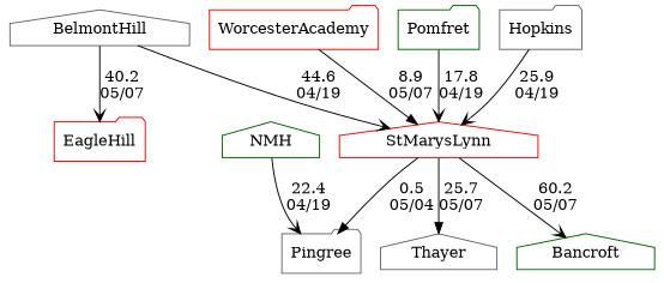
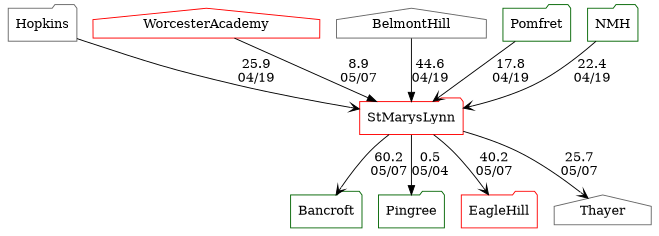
  digraph {
    node [color=gray40 shape=folder]
    edge [arrowhead=vee random=random weight=75]
    Hopkins
-   StMarysLynn [color=red shape=house]
-   Bancroft [color=darkgreen shape=house]
-   Pingree
+   StMarysLynn [color=red]
+   Bancroft [color=darkgreen]
+   Pingree [color=darkgreen]
    EagleHill [color=red]
    Thayer [shape=house]
-   WorcesterAcademy [color=red]
+   WorcesterAcademy [color=red shape=house]
    BelmontHill [shape=house]
    Pomfret [color=darkgreen]
-   NMH [color=darkgreen shape=house]
+   NMH [color=darkgreen]
    Hopkins -> StMarysLynn [label="25.9\n04/19"]
    StMarysLynn -> Bancroft [label="60.2\n05/07" weight=40]
    StMarysLynn -> Pingree [arrowhead=normal label="0.5\n05/04" weight=100]
-   BelmontHill -> EagleHill [label="40.2\n05/07" weight=60]
-   StMarysLynn -> Thayer [arrowhead=normal label="25.7\n05/07"]
+   StMarysLynn -> EagleHill [label="40.2\n05/07" weight=60]
+   StMarysLynn -> Thayer [label="25.7\n05/07"]
    WorcesterAcademy -> StMarysLynn [arrowhead=normal label="8.9\n05/07" weight=92]
-   BelmontHill -> StMarysLynn [label="44.6\n04/19" weight=56]
+   BelmontHill -> StMarysLynn [arrowhead=normal label="44.6\n04/19" weight=56]
    Pomfret -> StMarysLynn [label="17.8\n04/19" weight=83]
-   NMH -> Pingree [label="22.4\n04/19" weight=78]
+   NMH -> StMarysLynn [label="22.4\n04/19" weight=78]
  }
